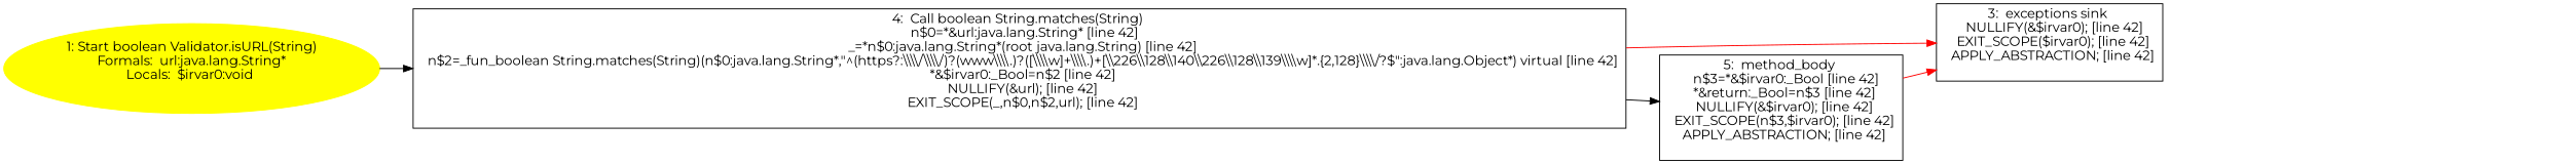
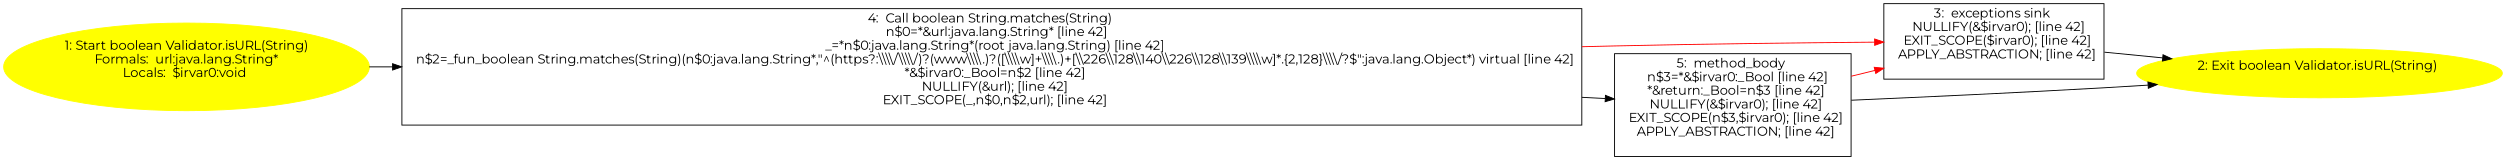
  digraph {
    rankdir=LR
    fontname=Montserrat
    node [fontname=Montserrat shape=box]
    edge [fontname=Montserrat]
    n1 [color=yellow label="1: Start boolean Validator.isURL(String)\nFormals:  url:java.lang.String*\nLocals:  $irvar0:void \n  " style=filled shape=""]
    n2 [label="4:  Call boolean String.matches(String) \n   n$0=*&url:java.lang.String* [line 42]\n  _=*n$0:java.lang.String*(root java.lang.String) [line 42]\n  n$2=_fun_boolean String.matches(String)(n$0:java.lang.String*,\"^(https?:\\\\\\\\/\\\\\\\\/)?(www\\\\\\\\.)?([\\\\\\\\w]+\\\\\\\\.)+[\\\\226\\\\128\\\\140\\\\226\\\\128\\\\139\\\\\\\\w]*.{2,128}\\\\\\\\/?$\":java.lang.Object*) virtual [line 42]\n  *&$irvar0:_Bool=n$2 [line 42]\n  NULLIFY(&url); [line 42]\n  EXIT_SCOPE(_,n$0,n$2,url); [line 42]\n "]
    n3 [label="3:  exceptions sink \n   NULLIFY(&$irvar0); [line 42]\n  EXIT_SCOPE($irvar0); [line 42]\n  APPLY_ABSTRACTION; [line 42]\n "]
    n4 [label="5:  method_body \n   n$3=*&$irvar0:_Bool [line 42]\n  *&return:_Bool=n$3 [line 42]\n  NULLIFY(&$irvar0); [line 42]\n  EXIT_SCOPE(n$3,$irvar0); [line 42]\n  APPLY_ABSTRACTION; [line 42]\n "]
+   n5 [color=yellow label="2: Exit boolean Validator.isURL(String) \n  " style=filled shape=""]
    n1 -> n2
    n2 -> n3 [color=red]
    n2 -> n4
+   n3 -> n5
    n4 -> n3 [color=red]
+   n4 -> n5
  }
